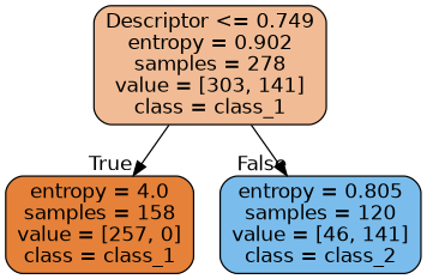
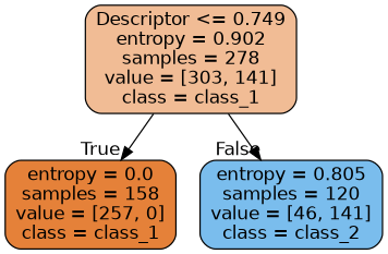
  digraph {
    node [color=black fontname=helvetica shape=box style="filled, rounded"]
    edge [fontname=helvetica labeldistance=2.5]
    n1 [fillcolor="#f1bc95" label="Descriptor <= 0.749\nentropy = 0.902\nsamples = 278\nvalue = [303, 141]\nclass = class_1"]
-   n2 [fillcolor="#e58139" label="entropy = 4.0\nsamples = 158\nvalue = [257, 0]\nclass = class_1"]
+   n2 [fillcolor="#e58139" label="entropy = 0.0\nsamples = 158\nvalue = [257, 0]\nclass = class_1"]
    n3 [fillcolor="#7abded" label="entropy = 0.805\nsamples = 120\nvalue = [46, 141]\nclass = class_2"]
    n1 -> n2 [headlabel=True labelangle=45]
    n1 -> n3 [headlabel=False labelangle=-45]
  }
